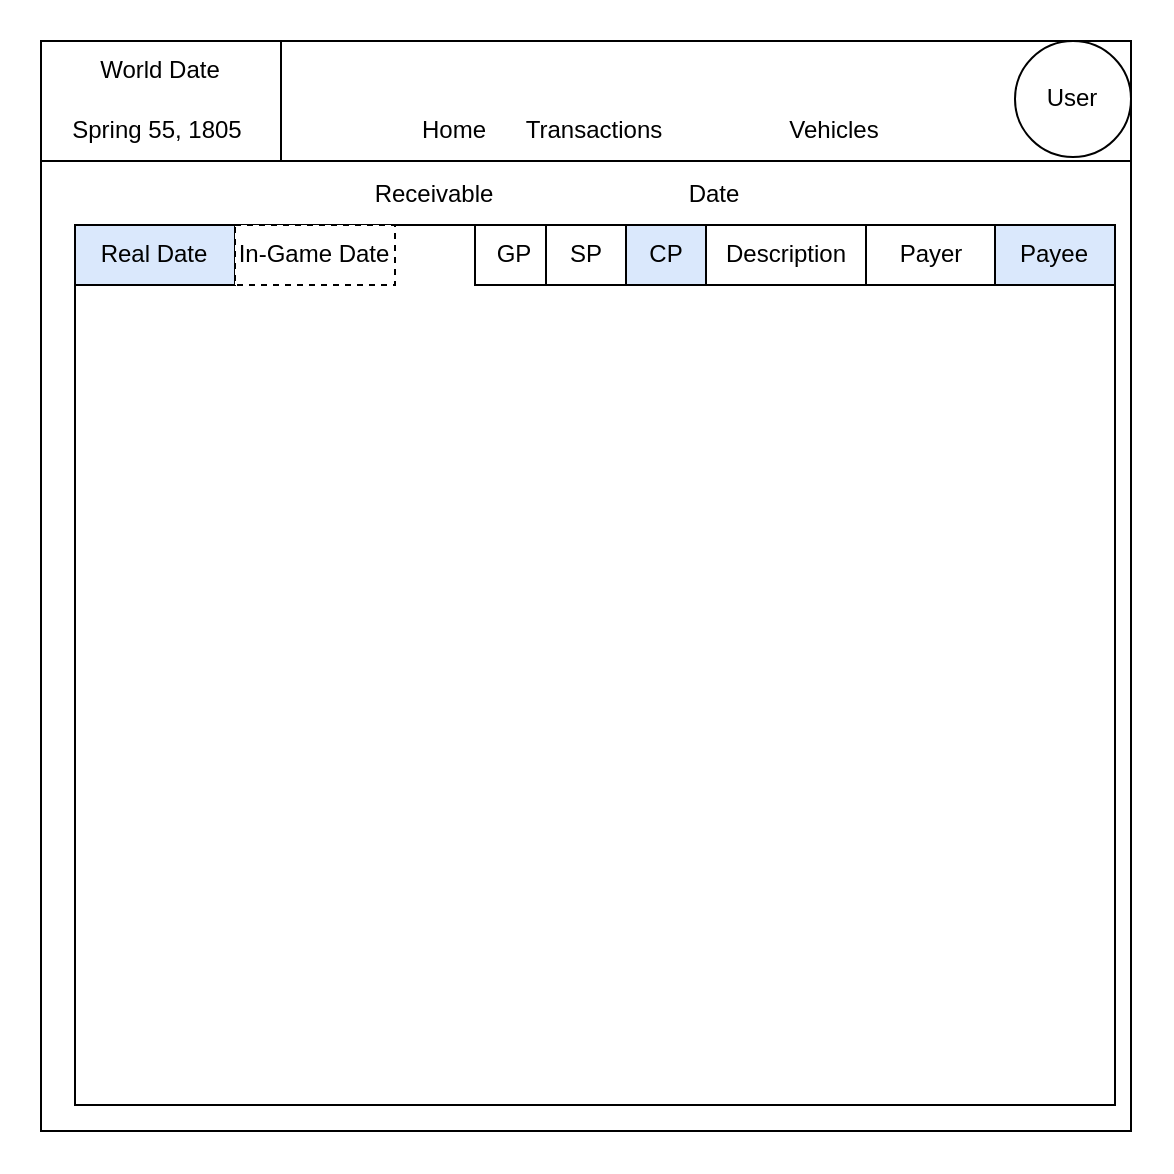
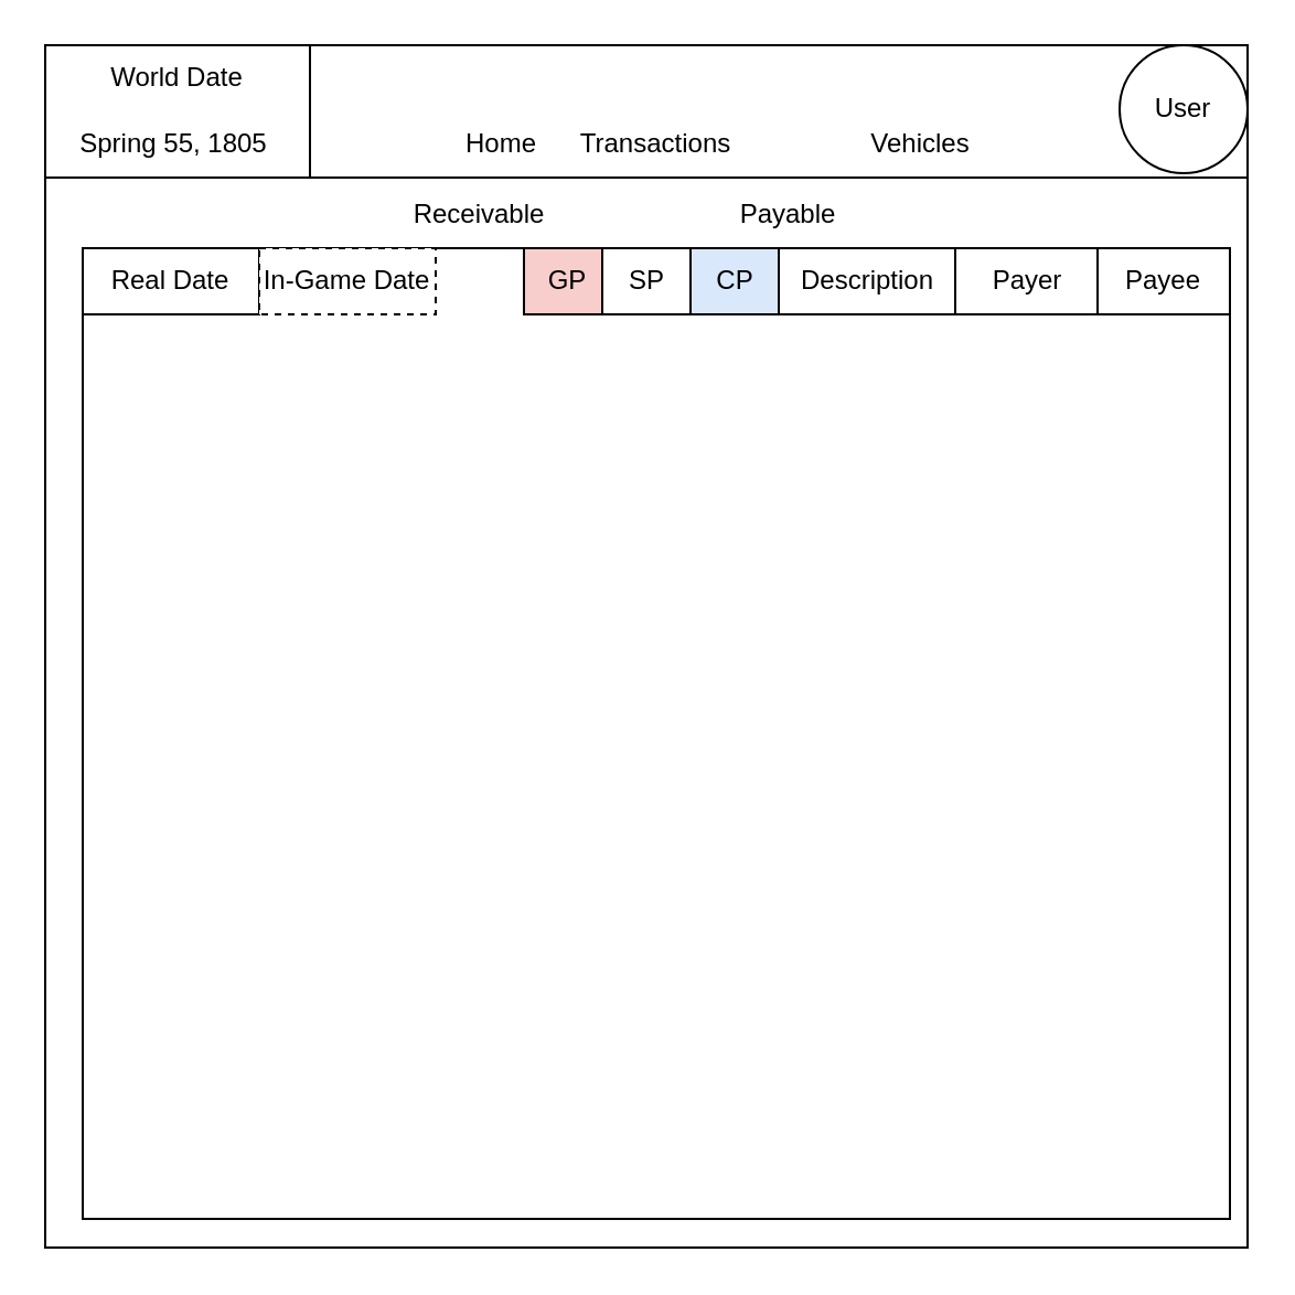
  <mxCell id="0" />
  <mxCell id="1" parent="0" />
  <mxCell id="2" value="" style="whiteSpace=wrap;html=1;aspect=fixed;fillColor=default;" vertex="1" parent="1"><mxGeometry x="20" y="20" width="545" height="545" as="geometry" /></mxCell>
  <mxCell id="3" value="" style="rounded=0;whiteSpace=wrap;html=1;" vertex="1" parent="1"><mxGeometry x="20" y="20" width="545" height="60" as="geometry" /></mxCell>
  <mxCell id="4" value="Home" style="text;html=1;align=center;verticalAlign=middle;whiteSpace=wrap;rounded=0;" vertex="1" parent="1"><mxGeometry x="197" y="50" width="60" height="30" as="geometry" /></mxCell>
  <mxCell id="5" value="Transactions" style="text;html=1;align=center;verticalAlign=middle;whiteSpace=wrap;rounded=0;" vertex="1" parent="1"><mxGeometry x="267" y="50" width="60" height="30" as="geometry" /></mxCell>
  <mxCell id="6" value="Vehicles" style="text;html=1;align=center;verticalAlign=middle;whiteSpace=wrap;rounded=0;" vertex="1" parent="1"><mxGeometry x="387" y="50" width="60" height="30" as="geometry" /></mxCell>
  <mxCell id="7" value="Receivable" style="text;html=1;align=center;verticalAlign=middle;whiteSpace=wrap;rounded=0;" vertex="1" parent="1"><mxGeometry x="187" y="82" width="60" height="30" as="geometry" /></mxCell>
- <mxCell id="8" value="Date" style="text;html=1;align=center;verticalAlign=middle;whiteSpace=wrap;rounded=0;" vertex="1" parent="1"><mxGeometry x="327" y="82" width="60" height="30" as="geometry" /></mxCell>
+ <mxCell id="8" value="Payable" style="text;html=1;align=center;verticalAlign=middle;whiteSpace=wrap;rounded=0;" vertex="1" parent="1"><mxGeometry x="327" y="82" width="60" height="30" as="geometry" /></mxCell>
  <mxCell id="9" value="" style="rounded=0;whiteSpace=wrap;html=1;" vertex="1" parent="1"><mxGeometry x="37" y="112" width="520" height="440" as="geometry" /></mxCell>
- <mxCell id="10" value="Real Date" style="rounded=0;whiteSpace=wrap;html=1;fillColor=#dae8fc;" vertex="1" parent="1"><mxGeometry x="37" y="112" width="80" height="30" as="geometry" /></mxCell>
+ <mxCell id="10" value="Real Date" style="rounded=0;whiteSpace=wrap;html=1;" vertex="1" parent="1"><mxGeometry x="37" y="112" width="80" height="30" as="geometry" /></mxCell>
  <mxCell id="11" value="User" style="ellipse;whiteSpace=wrap;html=1;aspect=fixed;" vertex="1" parent="1"><mxGeometry x="507" y="20" width="58" height="58" as="geometry" /></mxCell>
  <mxCell id="12" value="" style="rounded=0;whiteSpace=wrap;html=1;" vertex="1" parent="1"><mxGeometry x="20" y="20" width="120" height="60" as="geometry" /></mxCell>
  <mxCell id="13" value="World Date" style="text;html=1;align=center;verticalAlign=middle;whiteSpace=wrap;rounded=0;" vertex="1" parent="1"><mxGeometry x="40" y="20" width="80" height="30" as="geometry" /></mxCell>
  <mxCell id="14" value="Spring 55, 1805" style="text;html=1;align=center;verticalAlign=middle;whiteSpace=wrap;rounded=0;" vertex="1" parent="1"><mxGeometry x="20" y="50" width="117" height="30" as="geometry" /></mxCell>
  <mxCell id="15" value="In-Game Date" style="rounded=0;whiteSpace=wrap;html=1;dashed=1;" vertex="1" parent="1"><mxGeometry x="117" y="112" width="80" height="30" as="geometry" /></mxCell>
- <mxCell id="16" value="GP" style="rounded=0;whiteSpace=wrap;html=1;" vertex="1" parent="1"><mxGeometry x="237" y="112" width="40" height="30" as="geometry" /></mxCell>
+ <mxCell id="16" value="GP" style="rounded=0;whiteSpace=wrap;html=1;fillColor=#f8cecc;" vertex="1" parent="1"><mxGeometry x="237" y="112" width="40" height="30" as="geometry" /></mxCell>
  <mxCell id="17" value="SP" style="rounded=0;whiteSpace=wrap;html=1;" vertex="1" parent="1"><mxGeometry x="272.5" y="112" width="40" height="30" as="geometry" /></mxCell>
  <mxCell id="18" value="CP" style="rounded=0;whiteSpace=wrap;html=1;fillColor=#dae8fc;" vertex="1" parent="1"><mxGeometry x="312.5" y="112" width="40" height="30" as="geometry" /></mxCell>
  <mxCell id="19" value="Description" style="rounded=0;whiteSpace=wrap;html=1;" vertex="1" parent="1"><mxGeometry x="352.5" y="112" width="80" height="30" as="geometry" /></mxCell>
  <mxCell id="20" value="Payer&lt;span style=&quot;color: rgba(0, 0, 0, 0); font-family: monospace; font-size: 0px; text-align: start; text-wrap-mode: nowrap;&quot;&gt;%3CmxGraphModel%3E%3Croot%3E%3CmxCell%20id%3D%220%22%2F%3E%3CmxCell%20id%3D%221%22%20parent%3D%220%22%2F%3E%3CmxCell%20id%3D%222%22%20value%3D%22Description%22%20style%3D%22rounded%3D0%3BwhiteSpace%3Dwrap%3Bhtml%3D1%3B%22%20vertex%3D%221%22%20parent%3D%221%22%3E%3CmxGeometry%20x%3D%22485.5%22%20y%3D%22370%22%20width%3D%2280%22%20height%3D%2230%22%20as%3D%22geometry%22%2F%3E%3C%2FmxCell%3E%3C%2Froot%3E%3C%2FmxGraphModel%3E&lt;/span&gt;" style="rounded=0;whiteSpace=wrap;html=1;" vertex="1" parent="1"><mxGeometry x="432.5" y="112" width="64.5" height="30" as="geometry" /></mxCell>
- <mxCell id="21" value="Payee" style="rounded=0;whiteSpace=wrap;html=1;fillColor=#dae8fc;" vertex="1" parent="1"><mxGeometry x="497" y="112" width="60" height="30" as="geometry" /></mxCell>
+ <mxCell id="21" value="Payee" style="rounded=0;whiteSpace=wrap;html=1;" vertex="1" parent="1"><mxGeometry x="497" y="112" width="60" height="30" as="geometry" /></mxCell>
